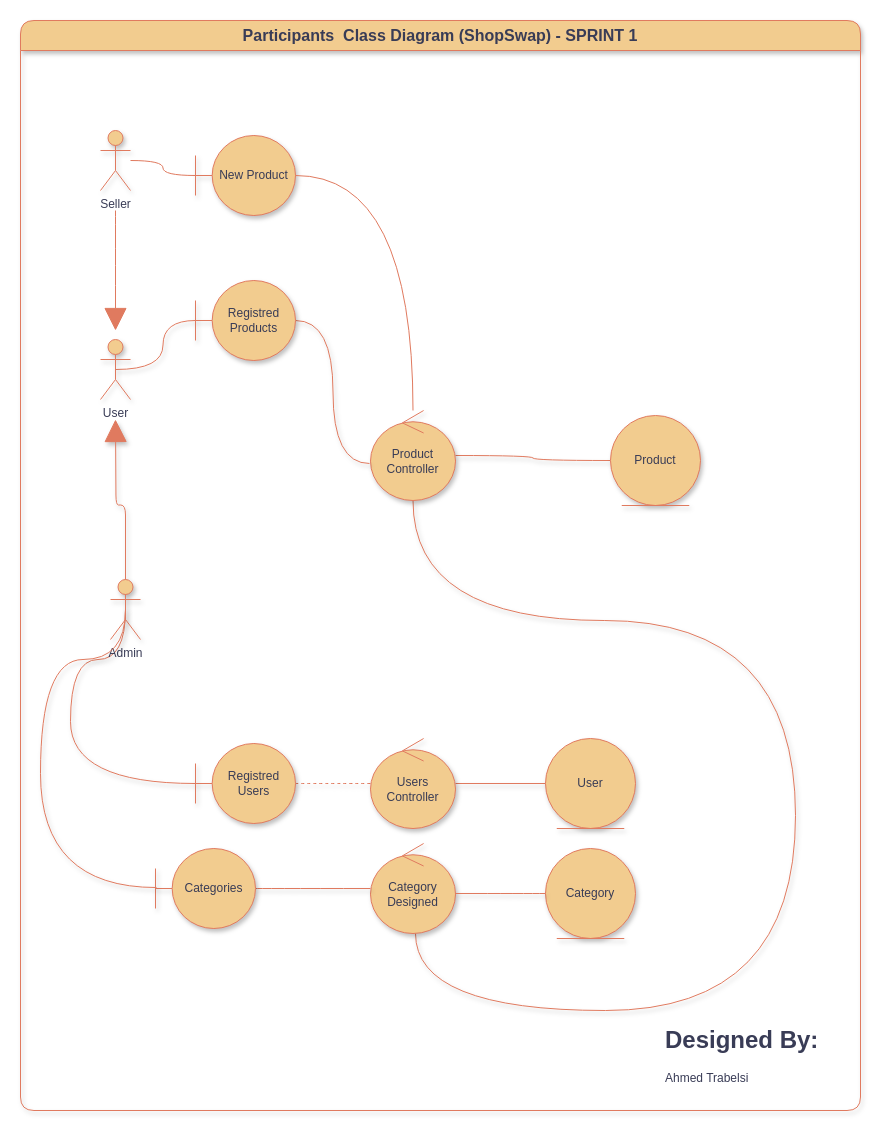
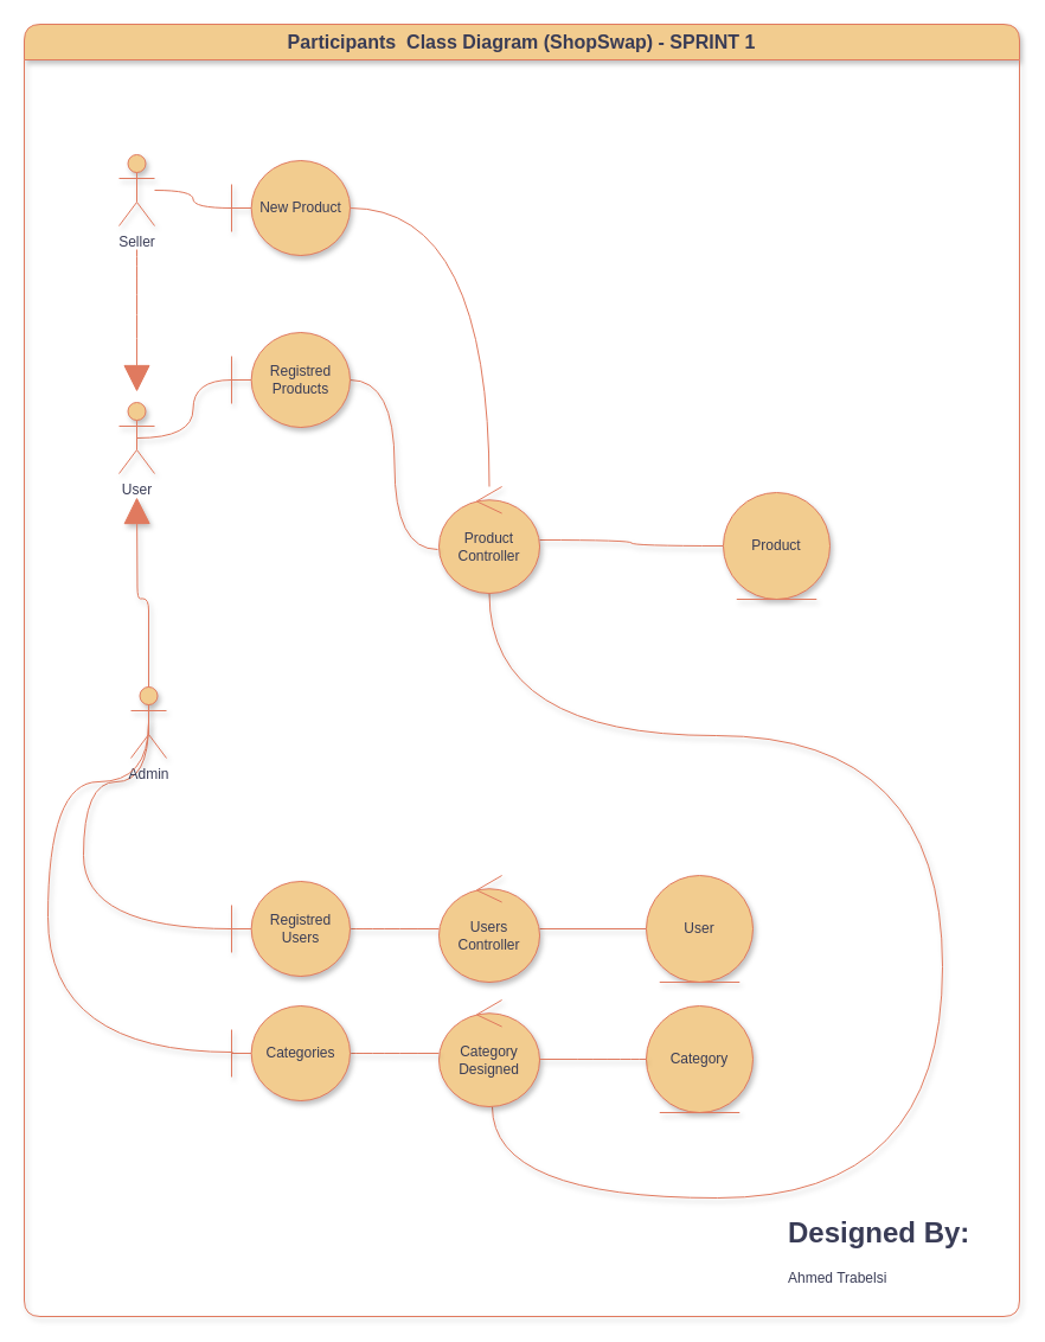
  <mxCell id="0" />
  <mxCell id="1" parent="0" />
  <mxCell id="2" style="edgeStyle=orthogonalEdgeStyle;orthogonalLoop=1;jettySize=auto;html=1;exitX=0.5;exitY=0.5;exitDx=0;exitDy=0;exitPerimeter=0;strokeColor=#E07A5F;fontColor=default;fillColor=#F2CC8F;endArrow=none;endFill=0;curved=1;shadow=1;labelBackgroundColor=none;" parent="1" source="3" target="22" edge="1"><mxGeometry relative="1" as="geometry" /></mxCell>
  <mxCell id="3" value="User" style="shape=umlActor;verticalLabelPosition=bottom;verticalAlign=top;html=1;outlineConnect=0;labelBackgroundColor=none;fillColor=#F2CC8F;strokeColor=#E07A5F;fontColor=#393C56;rounded=1;shadow=1;" parent="1" vertex="1"><mxGeometry x="100" y="339" width="30" height="60" as="geometry" /></mxCell>
  <mxCell id="4" style="edgeStyle=orthogonalEdgeStyle;orthogonalLoop=1;jettySize=auto;html=1;strokeColor=#E07A5F;fontColor=default;fillColor=#F2CC8F;endArrow=none;endFill=0;curved=1;shadow=1;labelBackgroundColor=none;" parent="1" source="6" target="28" edge="1"><mxGeometry relative="1" as="geometry" /></mxCell>
  <mxCell id="5" style="edgeStyle=orthogonalEdgeStyle;orthogonalLoop=1;jettySize=auto;html=1;strokeColor=#E07A5F;fontColor=default;fillColor=#F2CC8F;endArrow=none;endFill=0;curved=1;shadow=1;labelBackgroundColor=none;" parent="1" source="6" target="17" edge="1"><mxGeometry relative="1" as="geometry"><mxPoint x="555" y="730" as="targetPoint" /><Array as="points"><mxPoint x="413" y="620" /><mxPoint x="795" y="620" /><mxPoint x="795" y="1010" /><mxPoint x="415" y="1010" /></Array></mxGeometry></mxCell>
  <mxCell id="6" value="Product Controller" style="ellipse;shape=umlControl;whiteSpace=wrap;html=1;strokeColor=#E07A5F;fontColor=#393C56;fillColor=#F2CC8F;rounded=1;shadow=1;labelBackgroundColor=none;" parent="1" vertex="1"><mxGeometry x="370" y="410" width="85" height="90" as="geometry" /></mxCell>
  <mxCell id="7" value="" style="edgeStyle=orthogonalEdgeStyle;rounded=0;orthogonalLoop=1;jettySize=auto;html=1;strokeColor=#E07A5F;fontColor=#393C56;fillColor=#F2CC8F;" parent="1" edge="1"><mxGeometry relative="1" as="geometry"><mxPoint x="460" y="605" as="targetPoint" /></mxGeometry></mxCell>
- <mxCell id="8" style="edgeStyle=orthogonalEdgeStyle;orthogonalLoop=1;jettySize=auto;html=1;strokeColor=#E07A5F;fontColor=default;fillColor=#F2CC8F;curved=1;endArrow=none;endFill=0;shadow=1;labelBackgroundColor=none;dashed=1;" parent="1" source="24" target="13" edge="1"><mxGeometry relative="1" as="geometry" /></mxCell>
+ <mxCell id="8" style="edgeStyle=orthogonalEdgeStyle;orthogonalLoop=1;jettySize=auto;html=1;strokeColor=#E07A5F;fontColor=default;fillColor=#F2CC8F;curved=1;endArrow=none;endFill=0;shadow=1;labelBackgroundColor=none;" parent="1" source="24" target="13" edge="1"><mxGeometry relative="1" as="geometry" /></mxCell>
  <mxCell id="9" style="edgeStyle=orthogonalEdgeStyle;rounded=1;orthogonalLoop=1;jettySize=auto;html=1;exitX=0.5;exitY=0.5;exitDx=0;exitDy=0;exitPerimeter=0;strokeColor=#E07A5F;fontColor=default;fillColor=#F2CC8F;endArrow=block;endFill=1;strokeWidth=1;endSize=20;shadow=1;labelBackgroundColor=none;" parent="1" source="11" edge="1"><mxGeometry relative="1" as="geometry"><mxPoint x="115" y="419" as="targetPoint" /></mxGeometry></mxCell>
  <mxCell id="10" style="edgeStyle=orthogonalEdgeStyle;orthogonalLoop=1;jettySize=auto;html=1;exitX=0.5;exitY=0.5;exitDx=0;exitDy=0;exitPerimeter=0;strokeColor=#E07A5F;fontColor=default;fillColor=#F2CC8F;endArrow=none;endFill=0;curved=1;shadow=1;labelBackgroundColor=none;" parent="1" source="11" target="24" edge="1"><mxGeometry relative="1" as="geometry"><Array as="points"><mxPoint x="70" y="659" /><mxPoint x="70" y="783" /></Array></mxGeometry></mxCell>
  <mxCell id="11" value="Admin" style="shape=umlActor;verticalLabelPosition=bottom;verticalAlign=top;html=1;outlineConnect=0;labelBackgroundColor=none;fillColor=#F2CC8F;strokeColor=#E07A5F;fontColor=#393C56;rounded=1;shadow=1;" parent="1" vertex="1"><mxGeometry x="110" y="579" width="30" height="60" as="geometry" /></mxCell>
  <mxCell id="12" style="edgeStyle=orthogonalEdgeStyle;rounded=1;orthogonalLoop=1;jettySize=auto;html=1;strokeColor=#E07A5F;fontColor=default;fillColor=#F2CC8F;endArrow=none;endFill=0;shadow=1;labelBackgroundColor=none;" parent="1" source="13" target="25" edge="1"><mxGeometry relative="1" as="geometry" /></mxCell>
  <mxCell id="13" value="Users Controller" style="ellipse;shape=umlControl;whiteSpace=wrap;html=1;strokeColor=#E07A5F;fontColor=#393C56;fillColor=#F2CC8F;rounded=1;shadow=1;labelBackgroundColor=none;" parent="1" vertex="1"><mxGeometry x="370" y="738" width="85" height="90" as="geometry" /></mxCell>
  <mxCell id="14" style="edgeStyle=orthogonalEdgeStyle;orthogonalLoop=1;jettySize=auto;html=1;entryX=-0.012;entryY=0.589;entryDx=0;entryDy=0;entryPerimeter=0;strokeColor=#E07A5F;fontColor=default;fillColor=#F2CC8F;endArrow=none;endFill=0;curved=1;shadow=1;labelBackgroundColor=none;" parent="1" source="22" target="6" edge="1"><mxGeometry relative="1" as="geometry" /></mxCell>
  <mxCell id="15" value="&lt;h1&gt;Designed By:&lt;/h1&gt;&lt;p&gt;Ahmed Trabelsi&lt;/p&gt;" style="text;html=1;strokeColor=none;fillColor=none;spacing=5;spacingTop=-20;whiteSpace=wrap;overflow=hidden;rounded=0;fontColor=#393C56;shadow=1;labelBackgroundColor=none;" parent="1" vertex="1"><mxGeometry x="660" y="1020" width="170" height="70" as="geometry" /></mxCell>
  <mxCell id="16" value="&lt;font style=&quot;font-size: 16px;&quot;&gt;Participants&amp;nbsp; Class Diagram (ShopSwap) - SPRINT 1&lt;/font&gt;" style="swimlane;whiteSpace=wrap;html=1;rounded=1;strokeColor=#E07A5F;fontColor=#393C56;fillColor=#F2CC8F;startSize=30;shadow=1;labelBackgroundColor=none;" parent="1" vertex="1"><mxGeometry x="20" width="840" height="1090" as="geometry" y="20" /></mxCell>
  <mxCell id="17" value="Category Designed" style="ellipse;shape=umlControl;whiteSpace=wrap;html=1;strokeColor=#E07A5F;fontColor=#393C56;fillColor=#F2CC8F;rounded=1;shadow=1;labelBackgroundColor=none;" parent="16" vertex="1"><mxGeometry x="350" y="823" width="85" height="90" as="geometry" /></mxCell>
  <mxCell id="18" style="edgeStyle=orthogonalEdgeStyle;orthogonalLoop=1;jettySize=auto;html=1;strokeColor=#E07A5F;fontColor=default;fillColor=#F2CC8F;endArrow=none;endFill=0;curved=1;shadow=1;labelBackgroundColor=none;" parent="16" source="19" target="17" edge="1"><mxGeometry relative="1" as="geometry" /></mxCell>
- <mxCell id="19" value="Categories" style="shape=umlBoundary;whiteSpace=wrap;html=1;strokeColor=#E07A5F;fontColor=#393C56;fillColor=#F2CC8F;rounded=1;shadow=1;labelBackgroundColor=none;" parent="16" vertex="1"><mxGeometry x="135" y="828" width="100" height="80" as="geometry" /></mxCell>
+ <mxCell id="19" value="Categories" style="shape=umlBoundary;whiteSpace=wrap;html=1;strokeColor=#E07A5F;fontColor=#393C56;fillColor=#F2CC8F;rounded=1;shadow=1;labelBackgroundColor=none;" parent="16" vertex="1"><mxGeometry x="175" y="828" width="100" height="80" as="geometry" /></mxCell>
  <mxCell id="20" style="edgeStyle=orthogonalEdgeStyle;orthogonalLoop=1;jettySize=auto;html=1;strokeColor=#E07A5F;fontColor=#393C56;fillColor=#F2CC8F;endArrow=none;endFill=0;curved=1;" parent="16" source="21" target="23" edge="1"><mxGeometry relative="1" as="geometry" /></mxCell>
  <mxCell id="21" value="Seller" style="shape=umlActor;verticalLabelPosition=bottom;verticalAlign=top;html=1;outlineConnect=0;labelBackgroundColor=none;fillColor=#F2CC8F;strokeColor=#E07A5F;fontColor=#393C56;rounded=1;shadow=1;" parent="16" vertex="1"><mxGeometry x="80" y="110" width="30" height="60" as="geometry" /></mxCell>
  <mxCell id="22" value="Registred Products" style="shape=umlBoundary;whiteSpace=wrap;html=1;strokeColor=#E07A5F;fontColor=#393C56;fillColor=#F2CC8F;rounded=1;shadow=1;labelBackgroundColor=none;" parent="16" vertex="1"><mxGeometry x="175" y="260" width="100" height="80" as="geometry" /></mxCell>
  <mxCell id="23" value="New Product" style="shape=umlBoundary;whiteSpace=wrap;html=1;strokeColor=#E07A5F;fontColor=#393C56;fillColor=#F2CC8F;rounded=1;shadow=1;labelBackgroundColor=none;" parent="16" vertex="1"><mxGeometry x="175" y="115" width="100" height="80" as="geometry" /></mxCell>
  <mxCell id="24" value="Registred Users" style="shape=umlBoundary;whiteSpace=wrap;html=1;strokeColor=#E07A5F;fontColor=#393C56;fillColor=#F2CC8F;rounded=1;shadow=1;labelBackgroundColor=none;" parent="16" vertex="1"><mxGeometry x="175" y="723" width="100" height="80" as="geometry" /></mxCell>
  <mxCell id="25" value="User" style="ellipse;shape=umlEntity;whiteSpace=wrap;html=1;strokeColor=#E07A5F;fontColor=#393C56;fillColor=#F2CC8F;rounded=1;shadow=1;labelBackgroundColor=none;" parent="16" vertex="1"><mxGeometry x="525" y="718" width="90" height="90" as="geometry" /></mxCell>
  <mxCell id="26" value="Category" style="ellipse;shape=umlEntity;whiteSpace=wrap;html=1;strokeColor=#E07A5F;fontColor=#393C56;fillColor=#F2CC8F;rounded=1;shadow=1;labelBackgroundColor=none;" parent="16" vertex="1"><mxGeometry x="525" y="828" width="90" height="90" as="geometry" /></mxCell>
  <mxCell id="27" style="edgeStyle=orthogonalEdgeStyle;orthogonalLoop=1;jettySize=auto;html=1;strokeColor=#E07A5F;fontColor=default;fillColor=#F2CC8F;endArrow=none;endFill=0;curved=1;shadow=1;labelBackgroundColor=none;" parent="16" source="17" target="26" edge="1"><mxGeometry relative="1" as="geometry"><Array as="points"><mxPoint x="505" y="873" /><mxPoint x="505" y="873" /></Array></mxGeometry></mxCell>
  <mxCell id="28" value="Product" style="ellipse;shape=umlEntity;whiteSpace=wrap;html=1;strokeColor=#E07A5F;fontColor=#393C56;fillColor=#F2CC8F;rounded=1;shadow=1;labelBackgroundColor=none;" parent="16" vertex="1"><mxGeometry x="590" y="395" width="90" height="90" as="geometry" /></mxCell>
  <mxCell id="29" style="edgeStyle=orthogonalEdgeStyle;orthogonalLoop=1;jettySize=auto;html=1;exitX=0.5;exitY=0.5;exitDx=0;exitDy=0;exitPerimeter=0;entryX=0.01;entryY=0.488;entryDx=0;entryDy=0;entryPerimeter=0;strokeColor=#E07A5F;fontColor=default;fillColor=#F2CC8F;curved=1;endArrow=none;endFill=0;shadow=1;labelBackgroundColor=none;" parent="1" source="11" target="19" edge="1"><mxGeometry relative="1" as="geometry"><Array as="points"><mxPoint x="40" y="659" /><mxPoint x="40" y="887" /></Array></mxGeometry></mxCell>
  <mxCell id="30" style="edgeStyle=orthogonalEdgeStyle;orthogonalLoop=1;jettySize=auto;html=1;strokeColor=#E07A5F;fontColor=#393C56;fillColor=#F2CC8F;endArrow=block;endFill=1;curved=1;endSize=20;" parent="1" edge="1"><mxGeometry relative="1" as="geometry"><mxPoint x="115" y="210" as="sourcePoint" /><mxPoint x="115" y="330" as="targetPoint" /></mxGeometry></mxCell>
  <mxCell id="31" style="edgeStyle=orthogonalEdgeStyle;orthogonalLoop=1;jettySize=auto;html=1;strokeColor=#E07A5F;fontColor=#393C56;fillColor=#F2CC8F;endArrow=none;endFill=0;curved=1;" parent="1" source="23" target="6" edge="1"><mxGeometry relative="1" as="geometry" /></mxCell>
